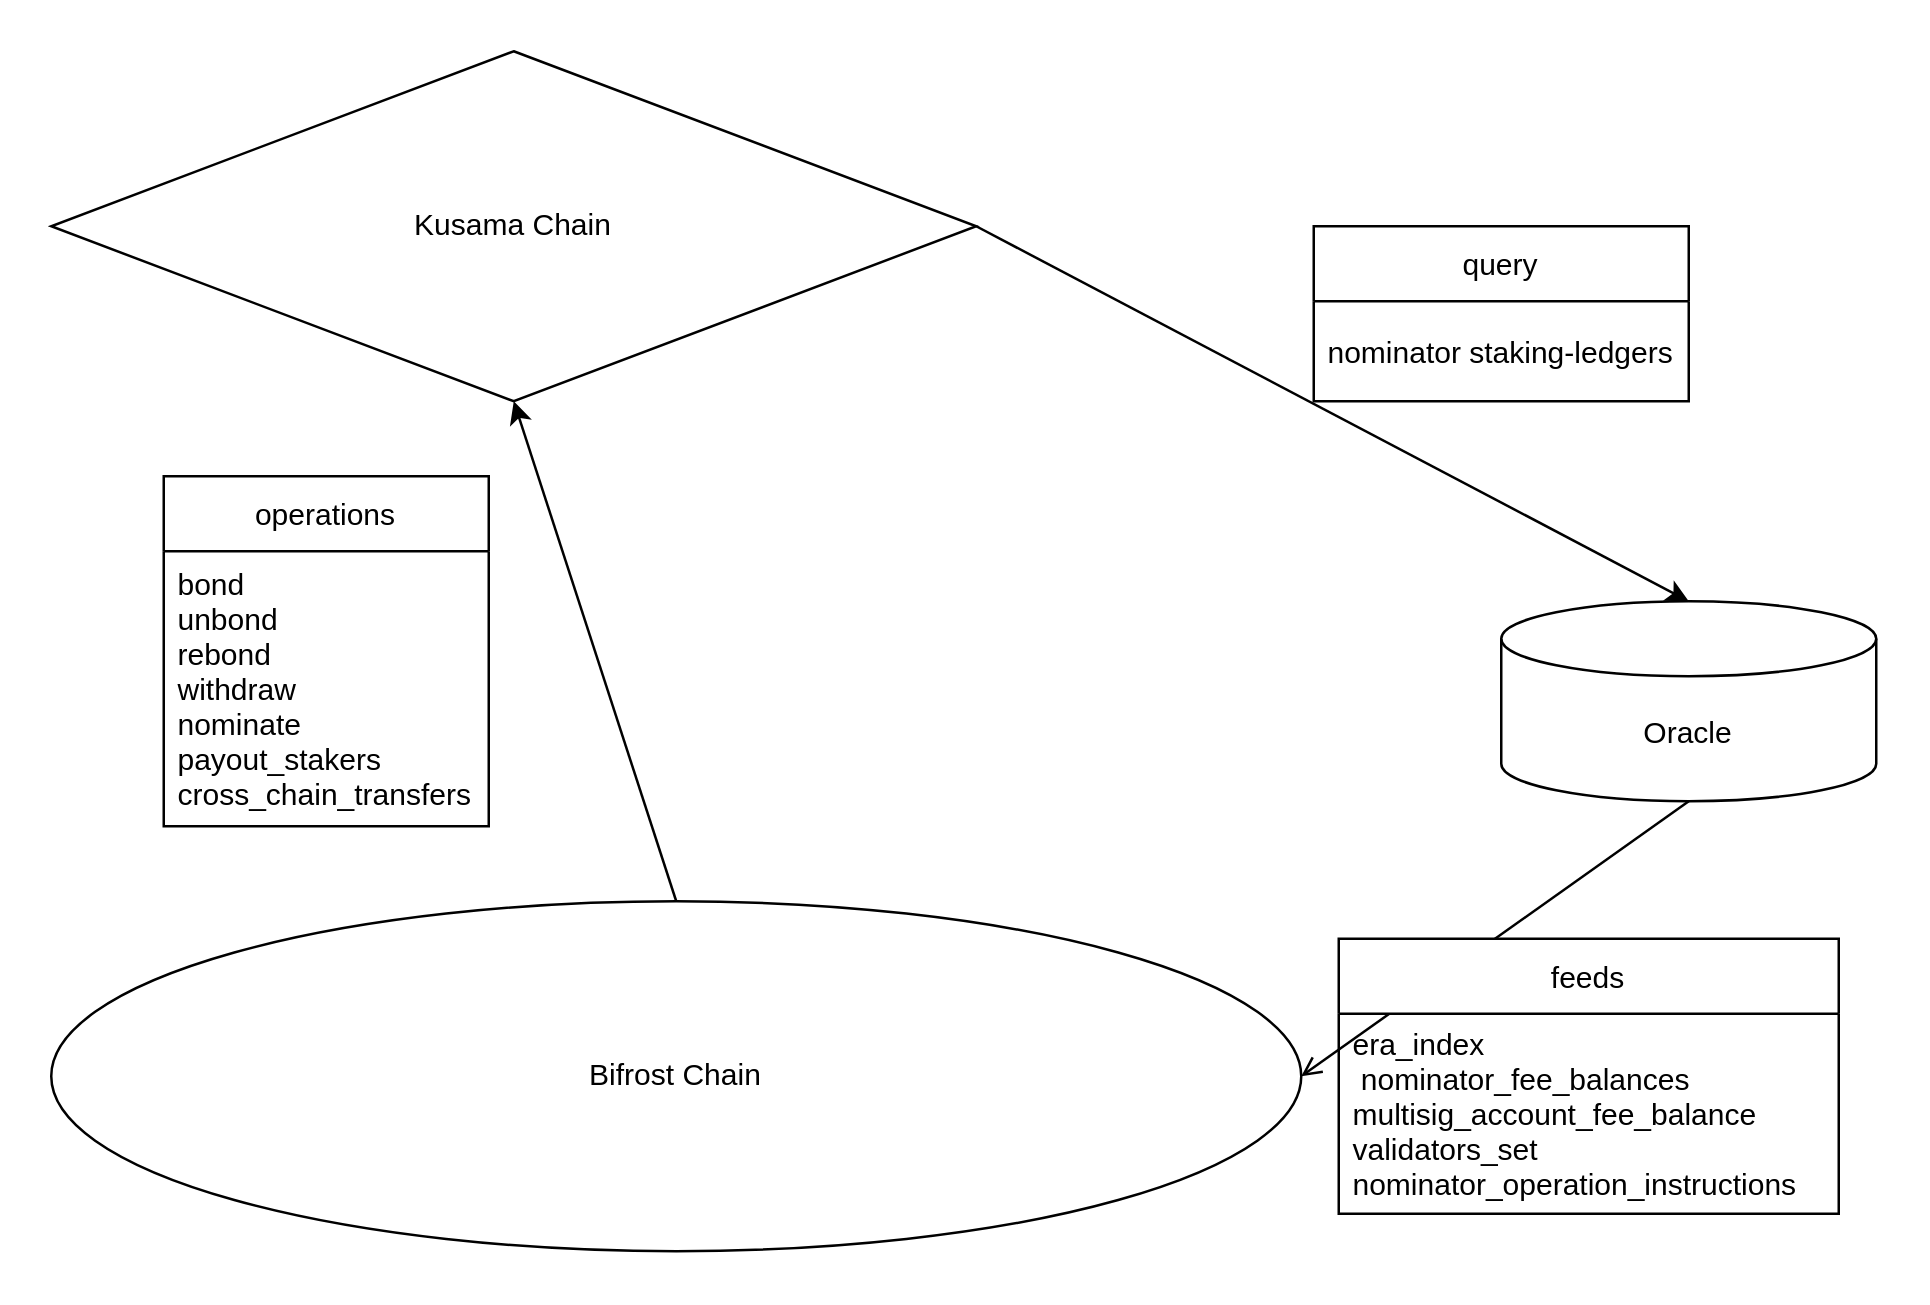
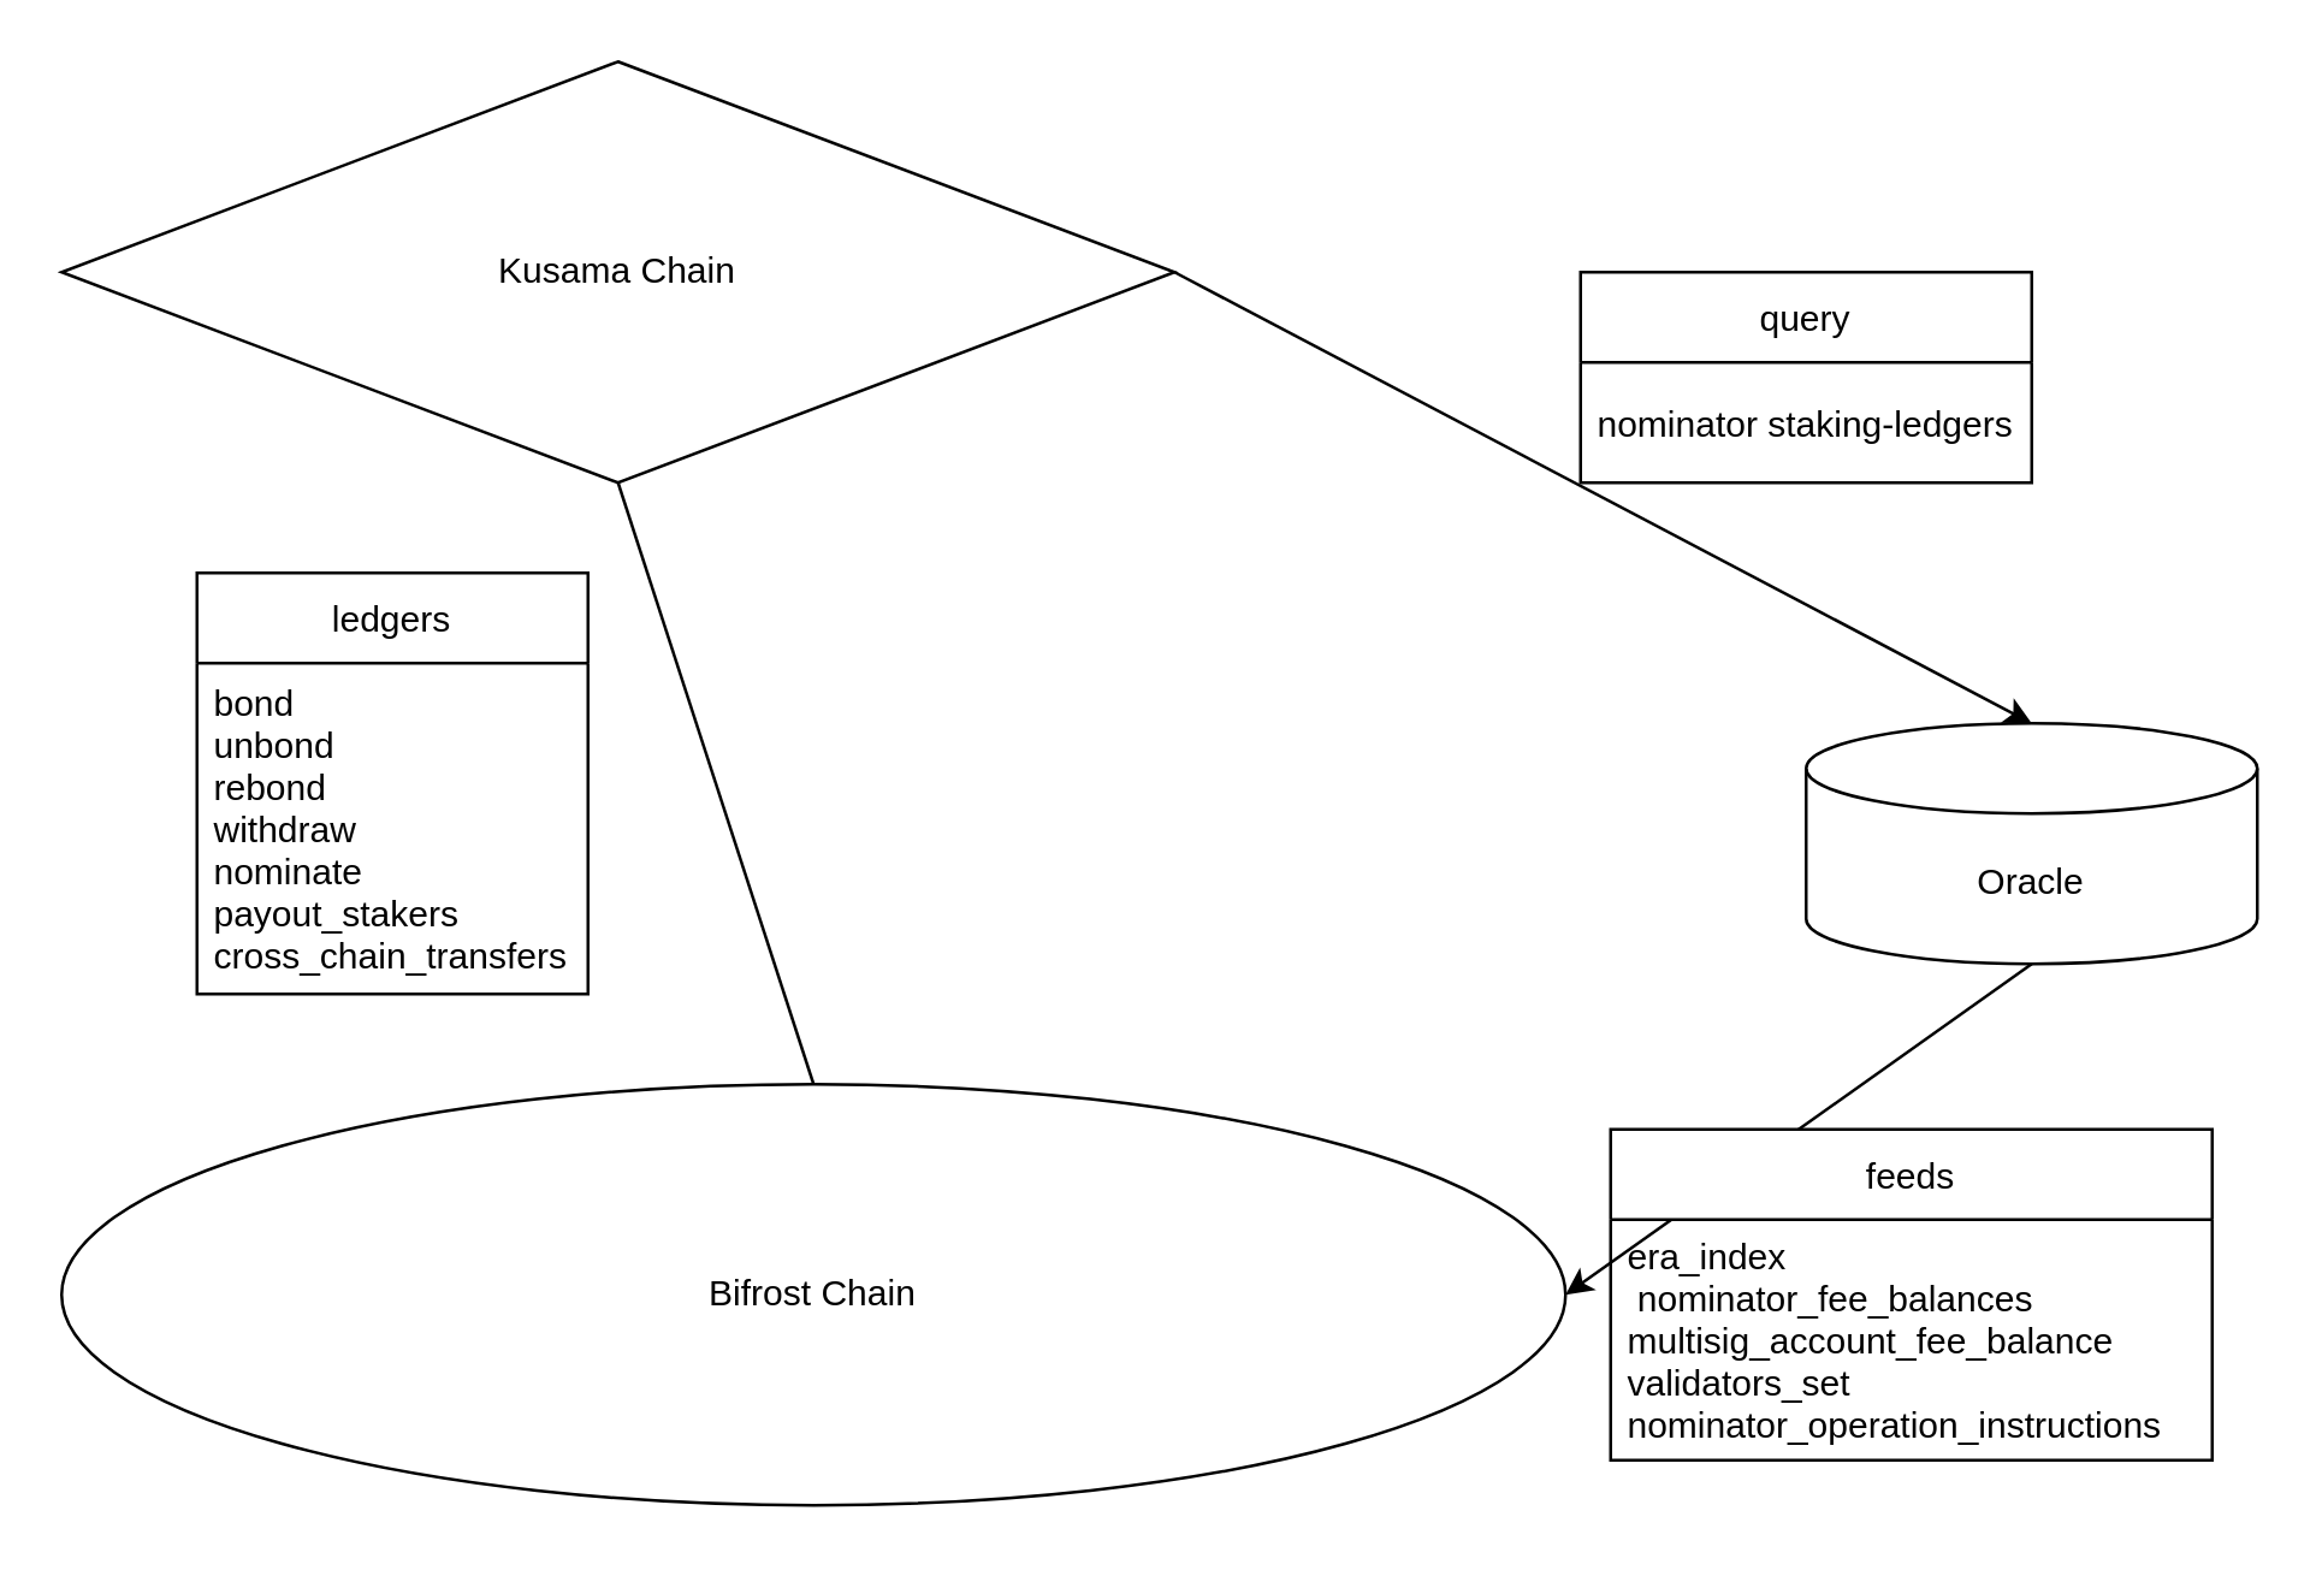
  <mxCell id="0" />
  <mxCell id="1" parent="0" />
  <mxCell id="2" value="Oracle" style="shape=cylinder3;whiteSpace=wrap;html=1;boundedLbl=1;backgroundOutline=1;size=15;" parent="1" vertex="1"><mxGeometry x="600" y="240" width="150" height="80" as="geometry" /></mxCell>
  <mxCell id="3" value="Kusama Chain" style="rhombus;whiteSpace=wrap;html=1;" parent="1" vertex="1"><mxGeometry x="20" y="20" width="370" height="140" as="geometry" /></mxCell>
  <mxCell id="4" value="Bifrost Chain" style="ellipse;whiteSpace=wrap;html=1;" parent="1" vertex="1"><mxGeometry x="20" y="360" width="500" height="140" as="geometry" /></mxCell>
  <mxCell id="5" value="" style="endArrow=classic;html=1;rounded=0;exitX=1;exitY=0.5;exitDx=0;exitDy=0;entryX=0.5;entryY=0;entryDx=0;entryDy=0;entryPerimeter=0;" parent="1" source="3" target="2" edge="1"><mxGeometry width="50" height="50" relative="1" as="geometry"><mxPoint x="485" y="190" as="sourcePoint" /><mxPoint x="535" y="140" as="targetPoint" /></mxGeometry></mxCell>
- <mxCell id="6" value="" style="endArrow=open;html=1;rounded=0;exitX=0.5;exitY=1;exitDx=0;exitDy=0;exitPerimeter=0;entryX=1;entryY=0.5;entryDx=0;entryDy=0;" edge="1" parent="1" source="2" target="4"><mxGeometry width="50" height="50" relative="1" as="geometry"><mxPoint x="365" y="290" as="sourcePoint" /><mxPoint x="415" y="240" as="targetPoint" /></mxGeometry></mxCell>
+ <mxCell id="6" value="" style="endArrow=classic;html=1;rounded=0;exitX=0.5;exitY=1;exitDx=0;exitDy=0;exitPerimeter=0;entryX=1;entryY=0.5;entryDx=0;entryDy=0;" edge="1" parent="1" source="2" target="4"><mxGeometry width="50" height="50" relative="1" as="geometry"><mxPoint x="365" y="290" as="sourcePoint" /><mxPoint x="415" y="240" as="targetPoint" /></mxGeometry></mxCell>
  <mxCell id="7" value="feeds" style="swimlane;fontStyle=0;childLayout=stackLayout;horizontal=1;startSize=30;horizontalStack=0;resizeParent=1;resizeParentMax=0;resizeLast=0;collapsible=1;marginBottom=0;" vertex="1" parent="1"><mxGeometry x="535" y="375" width="200" height="110" as="geometry"><mxRectangle x="590" y="410" width="80" height="30" as="alternateBounds" /></mxGeometry></mxCell>
  <mxCell id="8" value="era_index&#10; nominator_fee_balances&#10;multisig_account_fee_balance&#10;validators_set&#10;nominator_operation_instructions" style="text;strokeColor=none;fillColor=none;align=left;verticalAlign=middle;spacingLeft=4;spacingRight=4;overflow=hidden;points=[[0,0.5],[1,0.5]];portConstraint=eastwest;rotatable=0;" vertex="1" parent="7"><mxGeometry y="30" width="200" height="80" as="geometry" /></mxCell>
  <mxCell id="9" value="query" style="swimlane;fontStyle=0;childLayout=stackLayout;horizontal=1;startSize=30;horizontalStack=0;resizeParent=1;resizeParentMax=0;resizeLast=0;collapsible=1;marginBottom=0;" vertex="1" parent="1"><mxGeometry x="525" y="90" width="150" height="70" as="geometry"><mxRectangle x="590" y="410" width="80" height="30" as="alternateBounds" /></mxGeometry></mxCell>
  <mxCell id="10" value="nominator staking-ledgers" style="text;strokeColor=none;fillColor=none;align=left;verticalAlign=middle;spacingLeft=4;spacingRight=4;overflow=hidden;points=[[0,0.5],[1,0.5]];portConstraint=eastwest;rotatable=0;" vertex="1" parent="9"><mxGeometry y="30" width="150" height="40" as="geometry" /></mxCell>
- <mxCell id="11" value="" style="endArrow=classic;html=1;rounded=0;entryX=0.5;entryY=1;entryDx=0;entryDy=0;exitX=0.5;exitY=0;exitDx=0;exitDy=0;" edge="1" parent="1" source="4" target="3"><mxGeometry width="50" height="50" relative="1" as="geometry"><mxPoint x="105" y="360" as="sourcePoint" /><mxPoint x="185" y="200" as="targetPoint" /></mxGeometry></mxCell>
- <mxCell id="12" value="operations" style="swimlane;fontStyle=0;childLayout=stackLayout;horizontal=1;startSize=30;horizontalStack=0;resizeParent=1;resizeParentMax=0;resizeLast=0;collapsible=1;marginBottom=0;" vertex="1" parent="1"><mxGeometry x="65" y="190" width="130" height="140" as="geometry"><mxRectangle x="590" y="410" width="80" height="30" as="alternateBounds" /></mxGeometry></mxCell>
+ <mxCell id="11" value="" style="endArrow=none;html=1;rounded=0;entryX=0.5;entryY=1;entryDx=0;entryDy=0;exitX=0.5;exitY=0;exitDx=0;exitDy=0;" edge="1" parent="1" source="4" target="3"><mxGeometry width="50" height="50" relative="1" as="geometry"><mxPoint x="105" y="360" as="sourcePoint" /><mxPoint x="185" y="200" as="targetPoint" /></mxGeometry></mxCell>
+ <mxCell id="12" value="ledgers" style="swimlane;fontStyle=0;childLayout=stackLayout;horizontal=1;startSize=30;horizontalStack=0;resizeParent=1;resizeParentMax=0;resizeLast=0;collapsible=1;marginBottom=0;" vertex="1" parent="1"><mxGeometry x="65" y="190" width="130" height="140" as="geometry"><mxRectangle x="590" y="410" width="80" height="30" as="alternateBounds" /></mxGeometry></mxCell>
  <mxCell id="13" value="bond&#10;unbond&#10;rebond&#10;withdraw&#10;nominate&#10;payout_stakers&#10;cross_chain_transfers" style="text;strokeColor=none;fillColor=none;align=left;verticalAlign=middle;spacingLeft=4;spacingRight=4;overflow=hidden;points=[[0,0.5],[1,0.5]];portConstraint=eastwest;rotatable=0;" vertex="1" parent="12"><mxGeometry y="30" width="130" height="110" as="geometry" /></mxCell>
